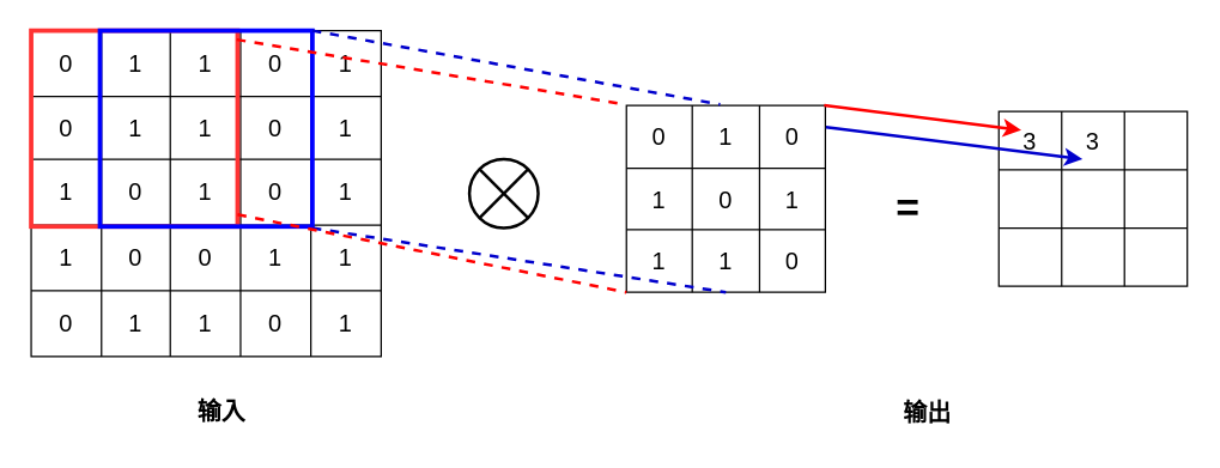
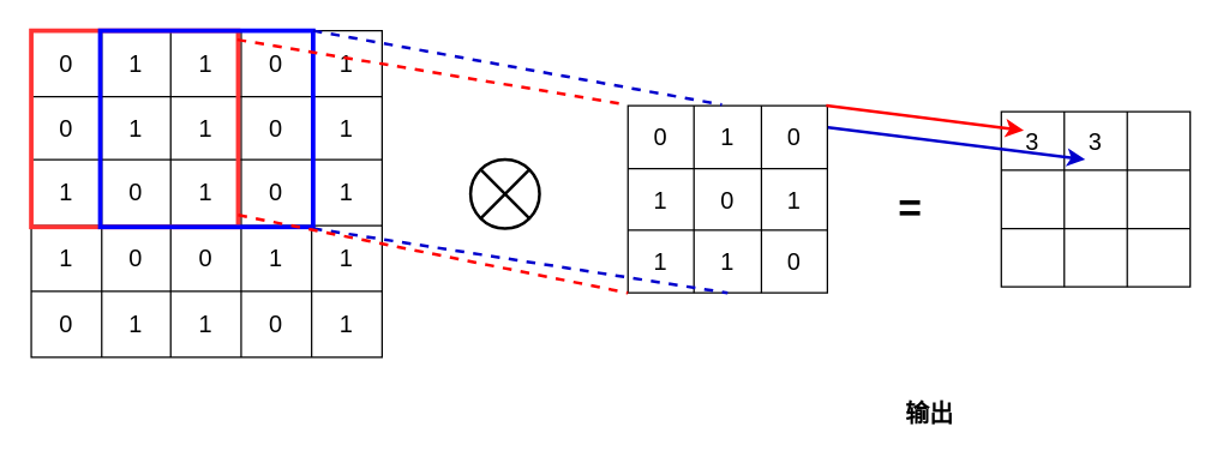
  <mxCell id="0" />
  <mxCell id="1" parent="0" />
  <mxCell id="2" value="" style="shape=table;startSize=0;container=1;collapsible=0;childLayout=tableLayout;fontSize=16;" vertex="1" parent="1"><mxGeometry x="20" y="20" width="234" height="218" as="geometry" /></mxCell>
  <mxCell id="3" value="" style="shape=tableRow;horizontal=0;startSize=0;swimlaneHead=0;swimlaneBody=0;strokeColor=inherit;top=0;left=0;bottom=0;right=0;collapsible=0;dropTarget=0;fillColor=none;points=[[0,0.5],[1,0.5]];portConstraint=eastwest;fontSize=16;" vertex="1" parent="2"><mxGeometry width="234" height="44" as="geometry" /></mxCell>
  <mxCell id="4" value="0" style="shape=partialRectangle;html=1;whiteSpace=wrap;connectable=0;strokeColor=inherit;overflow=hidden;fillColor=none;top=0;left=0;bottom=0;right=0;pointerEvents=1;fontSize=16;" vertex="1" parent="3"><mxGeometry width="47" height="44" as="geometry"><mxRectangle width="47" height="44" as="alternateBounds" /></mxGeometry></mxCell>
  <mxCell id="5" value="1" style="shape=partialRectangle;html=1;whiteSpace=wrap;connectable=0;strokeColor=inherit;overflow=hidden;fillColor=none;top=0;left=0;bottom=0;right=0;pointerEvents=1;fontSize=16;" vertex="1" parent="3"><mxGeometry x="47" width="46" height="44" as="geometry"><mxRectangle width="46" height="44" as="alternateBounds" /></mxGeometry></mxCell>
  <mxCell id="6" value="1" style="shape=partialRectangle;html=1;whiteSpace=wrap;connectable=0;strokeColor=inherit;overflow=hidden;fillColor=none;top=0;left=0;bottom=0;right=0;pointerEvents=1;fontSize=16;" vertex="1" parent="3"><mxGeometry x="93" width="47" height="44" as="geometry"><mxRectangle width="47" height="44" as="alternateBounds" /></mxGeometry></mxCell>
  <mxCell id="7" value="0" style="shape=partialRectangle;html=1;whiteSpace=wrap;connectable=0;strokeColor=inherit;overflow=hidden;fillColor=none;top=0;left=0;bottom=0;right=0;pointerEvents=1;fontSize=16;" vertex="1" parent="3"><mxGeometry x="140" width="47" height="44" as="geometry"><mxRectangle width="47" height="44" as="alternateBounds" /></mxGeometry></mxCell>
  <mxCell id="8" value="1" style="shape=partialRectangle;html=1;whiteSpace=wrap;connectable=0;strokeColor=inherit;overflow=hidden;fillColor=none;top=0;left=0;bottom=0;right=0;pointerEvents=1;fontSize=16;" vertex="1" parent="3"><mxGeometry x="187" width="47" height="44" as="geometry"><mxRectangle width="47" height="44" as="alternateBounds" /></mxGeometry></mxCell>
  <mxCell id="9" value="" style="shape=tableRow;horizontal=0;startSize=0;swimlaneHead=0;swimlaneBody=0;strokeColor=inherit;top=0;left=0;bottom=0;right=0;collapsible=0;dropTarget=0;fillColor=none;points=[[0,0.5],[1,0.5]];portConstraint=eastwest;fontSize=16;" vertex="1" parent="2"><mxGeometry y="44" width="234" height="42" as="geometry" /></mxCell>
  <mxCell id="10" value="0" style="shape=partialRectangle;html=1;whiteSpace=wrap;connectable=0;strokeColor=inherit;overflow=hidden;fillColor=none;top=0;left=0;bottom=0;right=0;pointerEvents=1;fontSize=16;" vertex="1" parent="9"><mxGeometry width="47" height="42" as="geometry"><mxRectangle width="47" height="42" as="alternateBounds" /></mxGeometry></mxCell>
  <mxCell id="11" value="1" style="shape=partialRectangle;html=1;whiteSpace=wrap;connectable=0;strokeColor=inherit;overflow=hidden;fillColor=none;top=0;left=0;bottom=0;right=0;pointerEvents=1;fontSize=16;" vertex="1" parent="9"><mxGeometry x="47" width="46" height="42" as="geometry"><mxRectangle width="46" height="42" as="alternateBounds" /></mxGeometry></mxCell>
  <mxCell id="12" value="1" style="shape=partialRectangle;html=1;whiteSpace=wrap;connectable=0;strokeColor=inherit;overflow=hidden;fillColor=none;top=0;left=0;bottom=0;right=0;pointerEvents=1;fontSize=16;" vertex="1" parent="9"><mxGeometry x="93" width="47" height="42" as="geometry"><mxRectangle width="47" height="42" as="alternateBounds" /></mxGeometry></mxCell>
  <mxCell id="13" value="0" style="shape=partialRectangle;html=1;whiteSpace=wrap;connectable=0;strokeColor=inherit;overflow=hidden;fillColor=none;top=0;left=0;bottom=0;right=0;pointerEvents=1;fontSize=16;" vertex="1" parent="9"><mxGeometry x="140" width="47" height="42" as="geometry"><mxRectangle width="47" height="42" as="alternateBounds" /></mxGeometry></mxCell>
  <mxCell id="14" value="1" style="shape=partialRectangle;html=1;whiteSpace=wrap;connectable=0;strokeColor=inherit;overflow=hidden;fillColor=none;top=0;left=0;bottom=0;right=0;pointerEvents=1;fontSize=16;" vertex="1" parent="9"><mxGeometry x="187" width="47" height="42" as="geometry"><mxRectangle width="47" height="42" as="alternateBounds" /></mxGeometry></mxCell>
  <mxCell id="15" value="" style="shape=tableRow;horizontal=0;startSize=0;swimlaneHead=0;swimlaneBody=0;strokeColor=inherit;top=0;left=0;bottom=0;right=0;collapsible=0;dropTarget=0;fillColor=none;points=[[0,0.5],[1,0.5]];portConstraint=eastwest;fontSize=16;" vertex="1" parent="2"><mxGeometry y="86" width="234" height="44" as="geometry" /></mxCell>
  <mxCell id="16" value="1" style="shape=partialRectangle;html=1;whiteSpace=wrap;connectable=0;strokeColor=inherit;overflow=hidden;fillColor=none;top=0;left=0;bottom=0;right=0;pointerEvents=1;fontSize=16;" vertex="1" parent="15"><mxGeometry width="47" height="44" as="geometry"><mxRectangle width="47" height="44" as="alternateBounds" /></mxGeometry></mxCell>
  <mxCell id="17" value="0" style="shape=partialRectangle;html=1;whiteSpace=wrap;connectable=0;strokeColor=inherit;overflow=hidden;fillColor=none;top=0;left=0;bottom=0;right=0;pointerEvents=1;fontSize=16;" vertex="1" parent="15"><mxGeometry x="47" width="46" height="44" as="geometry"><mxRectangle width="46" height="44" as="alternateBounds" /></mxGeometry></mxCell>
  <mxCell id="18" value="1" style="shape=partialRectangle;html=1;whiteSpace=wrap;connectable=0;strokeColor=inherit;overflow=hidden;fillColor=none;top=0;left=0;bottom=0;right=0;pointerEvents=1;fontSize=16;" vertex="1" parent="15"><mxGeometry x="93" width="47" height="44" as="geometry"><mxRectangle width="47" height="44" as="alternateBounds" /></mxGeometry></mxCell>
  <mxCell id="19" value="0" style="shape=partialRectangle;html=1;whiteSpace=wrap;connectable=0;strokeColor=inherit;overflow=hidden;fillColor=none;top=0;left=0;bottom=0;right=0;pointerEvents=1;fontSize=16;" vertex="1" parent="15"><mxGeometry x="140" width="47" height="44" as="geometry"><mxRectangle width="47" height="44" as="alternateBounds" /></mxGeometry></mxCell>
  <mxCell id="20" value="1" style="shape=partialRectangle;html=1;whiteSpace=wrap;connectable=0;strokeColor=inherit;overflow=hidden;fillColor=none;top=0;left=0;bottom=0;right=0;pointerEvents=1;fontSize=16;" vertex="1" parent="15"><mxGeometry x="187" width="47" height="44" as="geometry"><mxRectangle width="47" height="44" as="alternateBounds" /></mxGeometry></mxCell>
  <mxCell id="21" style="shape=tableRow;horizontal=0;startSize=0;swimlaneHead=0;swimlaneBody=0;strokeColor=inherit;top=0;left=0;bottom=0;right=0;collapsible=0;dropTarget=0;fillColor=none;points=[[0,0.5],[1,0.5]];portConstraint=eastwest;fontSize=16;" vertex="1" parent="2"><mxGeometry y="130" width="234" height="44" as="geometry" /></mxCell>
  <mxCell id="22" value="1" style="shape=partialRectangle;html=1;whiteSpace=wrap;connectable=0;strokeColor=inherit;overflow=hidden;fillColor=none;top=0;left=0;bottom=0;right=0;pointerEvents=1;fontSize=16;" vertex="1" parent="21"><mxGeometry width="47" height="44" as="geometry"><mxRectangle width="47" height="44" as="alternateBounds" /></mxGeometry></mxCell>
  <mxCell id="23" value="0" style="shape=partialRectangle;html=1;whiteSpace=wrap;connectable=0;strokeColor=inherit;overflow=hidden;fillColor=none;top=0;left=0;bottom=0;right=0;pointerEvents=1;fontSize=16;" vertex="1" parent="21"><mxGeometry x="47" width="46" height="44" as="geometry"><mxRectangle width="46" height="44" as="alternateBounds" /></mxGeometry></mxCell>
  <mxCell id="24" value="0" style="shape=partialRectangle;html=1;whiteSpace=wrap;connectable=0;strokeColor=inherit;overflow=hidden;fillColor=none;top=0;left=0;bottom=0;right=0;pointerEvents=1;fontSize=16;" vertex="1" parent="21"><mxGeometry x="93" width="47" height="44" as="geometry"><mxRectangle width="47" height="44" as="alternateBounds" /></mxGeometry></mxCell>
  <mxCell id="25" value="1" style="shape=partialRectangle;html=1;whiteSpace=wrap;connectable=0;strokeColor=inherit;overflow=hidden;fillColor=none;top=0;left=0;bottom=0;right=0;pointerEvents=1;fontSize=16;" vertex="1" parent="21"><mxGeometry x="140" width="47" height="44" as="geometry"><mxRectangle width="47" height="44" as="alternateBounds" /></mxGeometry></mxCell>
  <mxCell id="26" value="1" style="shape=partialRectangle;html=1;whiteSpace=wrap;connectable=0;strokeColor=inherit;overflow=hidden;fillColor=none;top=0;left=0;bottom=0;right=0;pointerEvents=1;fontSize=16;" vertex="1" parent="21"><mxGeometry x="187" width="47" height="44" as="geometry"><mxRectangle width="47" height="44" as="alternateBounds" /></mxGeometry></mxCell>
  <mxCell id="27" style="shape=tableRow;horizontal=0;startSize=0;swimlaneHead=0;swimlaneBody=0;strokeColor=inherit;top=0;left=0;bottom=0;right=0;collapsible=0;dropTarget=0;fillColor=none;points=[[0,0.5],[1,0.5]];portConstraint=eastwest;fontSize=16;" vertex="1" parent="2"><mxGeometry y="174" width="234" height="44" as="geometry" /></mxCell>
  <mxCell id="28" value="0" style="shape=partialRectangle;html=1;whiteSpace=wrap;connectable=0;strokeColor=inherit;overflow=hidden;fillColor=none;top=0;left=0;bottom=0;right=0;pointerEvents=1;fontSize=16;" vertex="1" parent="27"><mxGeometry width="47" height="44" as="geometry"><mxRectangle width="47" height="44" as="alternateBounds" /></mxGeometry></mxCell>
  <mxCell id="29" value="1" style="shape=partialRectangle;html=1;whiteSpace=wrap;connectable=0;strokeColor=inherit;overflow=hidden;fillColor=none;top=0;left=0;bottom=0;right=0;pointerEvents=1;fontSize=16;" vertex="1" parent="27"><mxGeometry x="47" width="46" height="44" as="geometry"><mxRectangle width="46" height="44" as="alternateBounds" /></mxGeometry></mxCell>
  <mxCell id="30" value="1" style="shape=partialRectangle;html=1;whiteSpace=wrap;connectable=0;strokeColor=inherit;overflow=hidden;fillColor=none;top=0;left=0;bottom=0;right=0;pointerEvents=1;fontSize=16;" vertex="1" parent="27"><mxGeometry x="93" width="47" height="44" as="geometry"><mxRectangle width="47" height="44" as="alternateBounds" /></mxGeometry></mxCell>
  <mxCell id="31" value="0" style="shape=partialRectangle;html=1;whiteSpace=wrap;connectable=0;strokeColor=inherit;overflow=hidden;fillColor=none;top=0;left=0;bottom=0;right=0;pointerEvents=1;fontSize=16;" vertex="1" parent="27"><mxGeometry x="140" width="47" height="44" as="geometry"><mxRectangle width="47" height="44" as="alternateBounds" /></mxGeometry></mxCell>
  <mxCell id="32" value="1" style="shape=partialRectangle;html=1;whiteSpace=wrap;connectable=0;strokeColor=inherit;overflow=hidden;fillColor=none;top=0;left=0;bottom=0;right=0;pointerEvents=1;fontSize=16;" vertex="1" parent="27"><mxGeometry x="187" width="47" height="44" as="geometry"><mxRectangle width="47" height="44" as="alternateBounds" /></mxGeometry></mxCell>
- <mxCell id="33" value="&lt;b&gt;&lt;font style=&quot;font-size: 16px;&quot;&gt;输入&lt;/font&gt;&lt;/b&gt;" style="text;html=1;align=center;verticalAlign=middle;resizable=0;points=[];autosize=1;strokeColor=none;fillColor=none;" vertex="1" parent="1"><mxGeometry x="117" y="260" width="60" height="30" as="geometry" /></mxCell>
  <mxCell id="34" value="" style="shape=table;startSize=0;container=1;collapsible=0;childLayout=tableLayout;fontSize=16;" vertex="1" parent="1"><mxGeometry x="418" y="70" width="133" height="125" as="geometry" /></mxCell>
  <mxCell id="35" value="" style="shape=tableRow;horizontal=0;startSize=0;swimlaneHead=0;swimlaneBody=0;strokeColor=inherit;top=0;left=0;bottom=0;right=0;collapsible=0;dropTarget=0;fillColor=none;points=[[0,0.5],[1,0.5]];portConstraint=eastwest;fontSize=16;" vertex="1" parent="34"><mxGeometry width="133" height="42" as="geometry" /></mxCell>
  <mxCell id="36" value="0" style="shape=partialRectangle;html=1;whiteSpace=wrap;connectable=0;strokeColor=inherit;overflow=hidden;fillColor=none;top=0;left=0;bottom=0;right=0;pointerEvents=1;fontSize=16;" vertex="1" parent="35"><mxGeometry width="44" height="42" as="geometry"><mxRectangle width="44" height="42" as="alternateBounds" /></mxGeometry></mxCell>
  <mxCell id="37" value="1" style="shape=partialRectangle;html=1;whiteSpace=wrap;connectable=0;strokeColor=inherit;overflow=hidden;fillColor=none;top=0;left=0;bottom=0;right=0;pointerEvents=1;fontSize=16;" vertex="1" parent="35"><mxGeometry x="44" width="45" height="42" as="geometry"><mxRectangle width="45" height="42" as="alternateBounds" /></mxGeometry></mxCell>
  <mxCell id="38" value="0" style="shape=partialRectangle;html=1;whiteSpace=wrap;connectable=0;strokeColor=inherit;overflow=hidden;fillColor=none;top=0;left=0;bottom=0;right=0;pointerEvents=1;fontSize=16;" vertex="1" parent="35"><mxGeometry x="89" width="44" height="42" as="geometry"><mxRectangle width="44" height="42" as="alternateBounds" /></mxGeometry></mxCell>
  <mxCell id="39" value="" style="shape=tableRow;horizontal=0;startSize=0;swimlaneHead=0;swimlaneBody=0;strokeColor=inherit;top=0;left=0;bottom=0;right=0;collapsible=0;dropTarget=0;fillColor=none;points=[[0,0.5],[1,0.5]];portConstraint=eastwest;fontSize=16;" vertex="1" parent="34"><mxGeometry y="42" width="133" height="41" as="geometry" /></mxCell>
  <mxCell id="40" value="1" style="shape=partialRectangle;html=1;whiteSpace=wrap;connectable=0;strokeColor=inherit;overflow=hidden;fillColor=none;top=0;left=0;bottom=0;right=0;pointerEvents=1;fontSize=16;" vertex="1" parent="39"><mxGeometry width="44" height="41" as="geometry"><mxRectangle width="44" height="41" as="alternateBounds" /></mxGeometry></mxCell>
  <mxCell id="41" value="0" style="shape=partialRectangle;html=1;whiteSpace=wrap;connectable=0;strokeColor=inherit;overflow=hidden;fillColor=none;top=0;left=0;bottom=0;right=0;pointerEvents=1;fontSize=16;" vertex="1" parent="39"><mxGeometry x="44" width="45" height="41" as="geometry"><mxRectangle width="45" height="41" as="alternateBounds" /></mxGeometry></mxCell>
  <mxCell id="42" value="1" style="shape=partialRectangle;html=1;whiteSpace=wrap;connectable=0;strokeColor=inherit;overflow=hidden;fillColor=none;top=0;left=0;bottom=0;right=0;pointerEvents=1;fontSize=16;" vertex="1" parent="39"><mxGeometry x="89" width="44" height="41" as="geometry"><mxRectangle width="44" height="41" as="alternateBounds" /></mxGeometry></mxCell>
  <mxCell id="43" value="" style="shape=tableRow;horizontal=0;startSize=0;swimlaneHead=0;swimlaneBody=0;strokeColor=inherit;top=0;left=0;bottom=0;right=0;collapsible=0;dropTarget=0;fillColor=none;points=[[0,0.5],[1,0.5]];portConstraint=eastwest;fontSize=16;" vertex="1" parent="34"><mxGeometry y="83" width="133" height="42" as="geometry" /></mxCell>
  <mxCell id="44" value="1" style="shape=partialRectangle;html=1;whiteSpace=wrap;connectable=0;strokeColor=inherit;overflow=hidden;fillColor=none;top=0;left=0;bottom=0;right=0;pointerEvents=1;fontSize=16;" vertex="1" parent="43"><mxGeometry width="44" height="42" as="geometry"><mxRectangle width="44" height="42" as="alternateBounds" /></mxGeometry></mxCell>
  <mxCell id="45" value="1" style="shape=partialRectangle;html=1;whiteSpace=wrap;connectable=0;strokeColor=inherit;overflow=hidden;fillColor=none;top=0;left=0;bottom=0;right=0;pointerEvents=1;fontSize=16;" vertex="1" parent="43"><mxGeometry x="44" width="45" height="42" as="geometry"><mxRectangle width="45" height="42" as="alternateBounds" /></mxGeometry></mxCell>
  <mxCell id="46" value="0" style="shape=partialRectangle;html=1;whiteSpace=wrap;connectable=0;strokeColor=inherit;overflow=hidden;fillColor=none;top=0;left=0;bottom=0;right=0;pointerEvents=1;fontSize=16;" vertex="1" parent="43"><mxGeometry x="89" width="44" height="42" as="geometry"><mxRectangle width="44" height="42" as="alternateBounds" /></mxGeometry></mxCell>
  <mxCell id="47" value="" style="ellipse;whiteSpace=wrap;html=1;aspect=fixed;strokeWidth=2;" vertex="1" parent="1"><mxGeometry x="313" y="106" width="46" height="46" as="geometry" /></mxCell>
  <mxCell id="48" value="" style="endArrow=none;html=1;rounded=0;entryX=1;entryY=0;entryDx=0;entryDy=0;exitX=0;exitY=1;exitDx=0;exitDy=0;strokeWidth=2;" edge="1" parent="1" source="47" target="47"><mxGeometry width="50" height="50" relative="1" as="geometry"><mxPoint x="304" y="226" as="sourcePoint" /><mxPoint x="354" y="176" as="targetPoint" /></mxGeometry></mxCell>
  <mxCell id="49" value="" style="endArrow=none;html=1;rounded=0;entryX=0;entryY=0;entryDx=0;entryDy=0;exitX=1;exitY=1;exitDx=0;exitDy=0;strokeWidth=2;" edge="1" parent="1" source="47" target="47"><mxGeometry width="50" height="50" relative="1" as="geometry"><mxPoint x="354" y="212" as="sourcePoint" /><mxPoint x="386" y="180" as="targetPoint" /></mxGeometry></mxCell>
  <mxCell id="50" value="" style="rounded=0;whiteSpace=wrap;html=1;fillColor=none;strokeWidth=3;strokeColor=#FF3333;" vertex="1" parent="1"><mxGeometry x="20" y="20" width="138" height="131" as="geometry" /></mxCell>
  <mxCell id="51" value="" style="shape=table;startSize=0;container=1;collapsible=0;childLayout=tableLayout;fontSize=16;" vertex="1" parent="1"><mxGeometry x="667" y="74" width="126" height="117" as="geometry" /></mxCell>
  <mxCell id="52" value="" style="shape=tableRow;horizontal=0;startSize=0;swimlaneHead=0;swimlaneBody=0;strokeColor=inherit;top=0;left=0;bottom=0;right=0;collapsible=0;dropTarget=0;fillColor=none;points=[[0,0.5],[1,0.5]];portConstraint=eastwest;fontSize=16;" vertex="1" parent="51"><mxGeometry width="126" height="39" as="geometry" /></mxCell>
  <mxCell id="53" value="3" style="shape=partialRectangle;html=1;whiteSpace=wrap;connectable=0;strokeColor=inherit;overflow=hidden;fillColor=none;top=0;left=0;bottom=0;right=0;pointerEvents=1;fontSize=16;" vertex="1" parent="52"><mxGeometry width="42" height="39" as="geometry"><mxRectangle width="42" height="39" as="alternateBounds" /></mxGeometry></mxCell>
  <mxCell id="54" value="3" style="shape=partialRectangle;html=1;whiteSpace=wrap;connectable=0;strokeColor=inherit;overflow=hidden;fillColor=none;top=0;left=0;bottom=0;right=0;pointerEvents=1;fontSize=16;" vertex="1" parent="52"><mxGeometry x="42" width="42" height="39" as="geometry"><mxRectangle width="42" height="39" as="alternateBounds" /></mxGeometry></mxCell>
  <mxCell id="55" value="" style="shape=partialRectangle;html=1;whiteSpace=wrap;connectable=0;strokeColor=inherit;overflow=hidden;fillColor=none;top=0;left=0;bottom=0;right=0;pointerEvents=1;fontSize=16;" vertex="1" parent="52"><mxGeometry x="84" width="42" height="39" as="geometry"><mxRectangle width="42" height="39" as="alternateBounds" /></mxGeometry></mxCell>
  <mxCell id="56" value="" style="shape=tableRow;horizontal=0;startSize=0;swimlaneHead=0;swimlaneBody=0;strokeColor=inherit;top=0;left=0;bottom=0;right=0;collapsible=0;dropTarget=0;fillColor=none;points=[[0,0.5],[1,0.5]];portConstraint=eastwest;fontSize=16;" vertex="1" parent="51"><mxGeometry y="39" width="126" height="39" as="geometry" /></mxCell>
  <mxCell id="57" value="" style="shape=partialRectangle;html=1;whiteSpace=wrap;connectable=0;strokeColor=inherit;overflow=hidden;fillColor=none;top=0;left=0;bottom=0;right=0;pointerEvents=1;fontSize=16;" vertex="1" parent="56"><mxGeometry width="42" height="39" as="geometry"><mxRectangle width="42" height="39" as="alternateBounds" /></mxGeometry></mxCell>
  <mxCell id="58" value="" style="shape=partialRectangle;html=1;whiteSpace=wrap;connectable=0;strokeColor=inherit;overflow=hidden;fillColor=none;top=0;left=0;bottom=0;right=0;pointerEvents=1;fontSize=16;" vertex="1" parent="56"><mxGeometry x="42" width="42" height="39" as="geometry"><mxRectangle width="42" height="39" as="alternateBounds" /></mxGeometry></mxCell>
  <mxCell id="59" value="" style="shape=partialRectangle;html=1;whiteSpace=wrap;connectable=0;strokeColor=inherit;overflow=hidden;fillColor=none;top=0;left=0;bottom=0;right=0;pointerEvents=1;fontSize=16;" vertex="1" parent="56"><mxGeometry x="84" width="42" height="39" as="geometry"><mxRectangle width="42" height="39" as="alternateBounds" /></mxGeometry></mxCell>
  <mxCell id="60" value="" style="shape=tableRow;horizontal=0;startSize=0;swimlaneHead=0;swimlaneBody=0;strokeColor=inherit;top=0;left=0;bottom=0;right=0;collapsible=0;dropTarget=0;fillColor=none;points=[[0,0.5],[1,0.5]];portConstraint=eastwest;fontSize=16;" vertex="1" parent="51"><mxGeometry y="78" width="126" height="39" as="geometry" /></mxCell>
  <mxCell id="61" value="" style="shape=partialRectangle;html=1;whiteSpace=wrap;connectable=0;strokeColor=inherit;overflow=hidden;fillColor=none;top=0;left=0;bottom=0;right=0;pointerEvents=1;fontSize=16;" vertex="1" parent="60"><mxGeometry width="42" height="39" as="geometry"><mxRectangle width="42" height="39" as="alternateBounds" /></mxGeometry></mxCell>
  <mxCell id="62" value="" style="shape=partialRectangle;html=1;whiteSpace=wrap;connectable=0;strokeColor=inherit;overflow=hidden;fillColor=none;top=0;left=0;bottom=0;right=0;pointerEvents=1;fontSize=16;" vertex="1" parent="60"><mxGeometry x="42" width="42" height="39" as="geometry"><mxRectangle width="42" height="39" as="alternateBounds" /></mxGeometry></mxCell>
  <mxCell id="63" value="" style="shape=partialRectangle;html=1;whiteSpace=wrap;connectable=0;strokeColor=inherit;overflow=hidden;fillColor=none;top=0;left=0;bottom=0;right=0;pointerEvents=1;fontSize=16;" vertex="1" parent="60"><mxGeometry x="84" width="42" height="39" as="geometry"><mxRectangle width="42" height="39" as="alternateBounds" /></mxGeometry></mxCell>
  <mxCell id="64" value="&lt;font style=&quot;font-size: 19px;&quot;&gt;&lt;b style=&quot;font-size: 27px;&quot;&gt;=&lt;/b&gt;&lt;/font&gt;" style="text;html=1;align=center;verticalAlign=middle;resizable=0;points=[];autosize=1;strokeColor=none;fillColor=none;" vertex="1" parent="1"><mxGeometry x="589" y="117" width="34" height="44" as="geometry" /></mxCell>
  <mxCell id="65" value="" style="rounded=0;whiteSpace=wrap;html=1;fillColor=none;strokeWidth=3;strokeColor=#0000FF;" vertex="1" parent="1"><mxGeometry x="66" y="20" width="142" height="131" as="geometry" /></mxCell>
  <mxCell id="66" value="" style="endArrow=classic;html=1;rounded=0;strokeWidth=2;strokeColor=#FF0000;exitX=0.994;exitY=0;exitDx=0;exitDy=0;exitPerimeter=0;" edge="1" parent="1" source="35"><mxGeometry width="50" height="50" relative="1" as="geometry"><mxPoint x="566" y="70.004" as="sourcePoint" /><mxPoint x="682" y="86.54" as="targetPoint" /></mxGeometry></mxCell>
  <mxCell id="67" value="" style="endArrow=classic;html=1;rounded=0;strokeWidth=2;strokeColor=#0000CC;exitX=1.003;exitY=0.117;exitDx=0;exitDy=0;exitPerimeter=0;" edge="1" parent="1" source="34"><mxGeometry width="50" height="50" relative="1" as="geometry"><mxPoint x="546" y="201.46" as="sourcePoint" /><mxPoint x="723" y="106" as="targetPoint" /></mxGeometry></mxCell>
  <mxCell id="68" value="&lt;span style=&quot;font-size: 16px;&quot;&gt;&lt;b&gt;输出&lt;/b&gt;&lt;/span&gt;" style="text;html=1;align=center;verticalAlign=middle;resizable=0;points=[];autosize=1;strokeColor=none;fillColor=none;" vertex="1" parent="1"><mxGeometry x="594" y="260" width="50" height="31" as="geometry" /></mxCell>
  <mxCell id="69" value="" style="endArrow=none;dashed=1;html=1;rounded=0;strokeWidth=2;strokeColor=#0000CC;entryX=0.471;entryY=-0.015;entryDx=0;entryDy=0;entryPerimeter=0;exitX=1;exitY=0;exitDx=0;exitDy=0;" edge="1" parent="1" source="65" target="35"><mxGeometry width="50" height="50" relative="1" as="geometry"><mxPoint x="286" y="6" as="sourcePoint" /><mxPoint x="447" y="-7" as="targetPoint" /></mxGeometry></mxCell>
  <mxCell id="70" value="" style="endArrow=none;dashed=1;html=1;rounded=0;strokeWidth=2;strokeColor=#0000CC;entryX=0.5;entryY=1;entryDx=0;entryDy=0;exitX=1;exitY=0;exitDx=0;exitDy=0;" edge="1" parent="1" target="34"><mxGeometry width="50" height="50" relative="1" as="geometry"><mxPoint x="208" y="152" as="sourcePoint" /><mxPoint x="481" y="201" as="targetPoint" /></mxGeometry></mxCell>
  <mxCell id="71" value="" style="endArrow=none;dashed=1;html=1;rounded=0;strokeWidth=2;strokeColor=#FF0000;exitX=0.644;exitY=0.046;exitDx=0;exitDy=0;exitPerimeter=0;entryX=-0.001;entryY=-0.013;entryDx=0;entryDy=0;entryPerimeter=0;" edge="1" parent="1" source="65" target="35"><mxGeometry width="50" height="50" relative="1" as="geometry"><mxPoint x="288" y="106" as="sourcePoint" /><mxPoint x="338" y="56" as="targetPoint" /></mxGeometry></mxCell>
  <mxCell id="72" value="" style="endArrow=none;dashed=1;html=1;rounded=0;strokeWidth=2;strokeColor=#FF0000;entryX=0;entryY=1;entryDx=0;entryDy=0;" edge="1" parent="1" target="34"><mxGeometry width="50" height="50" relative="1" as="geometry"><mxPoint x="158" y="143" as="sourcePoint" /><mxPoint x="387" y="201" as="targetPoint" /></mxGeometry></mxCell>
